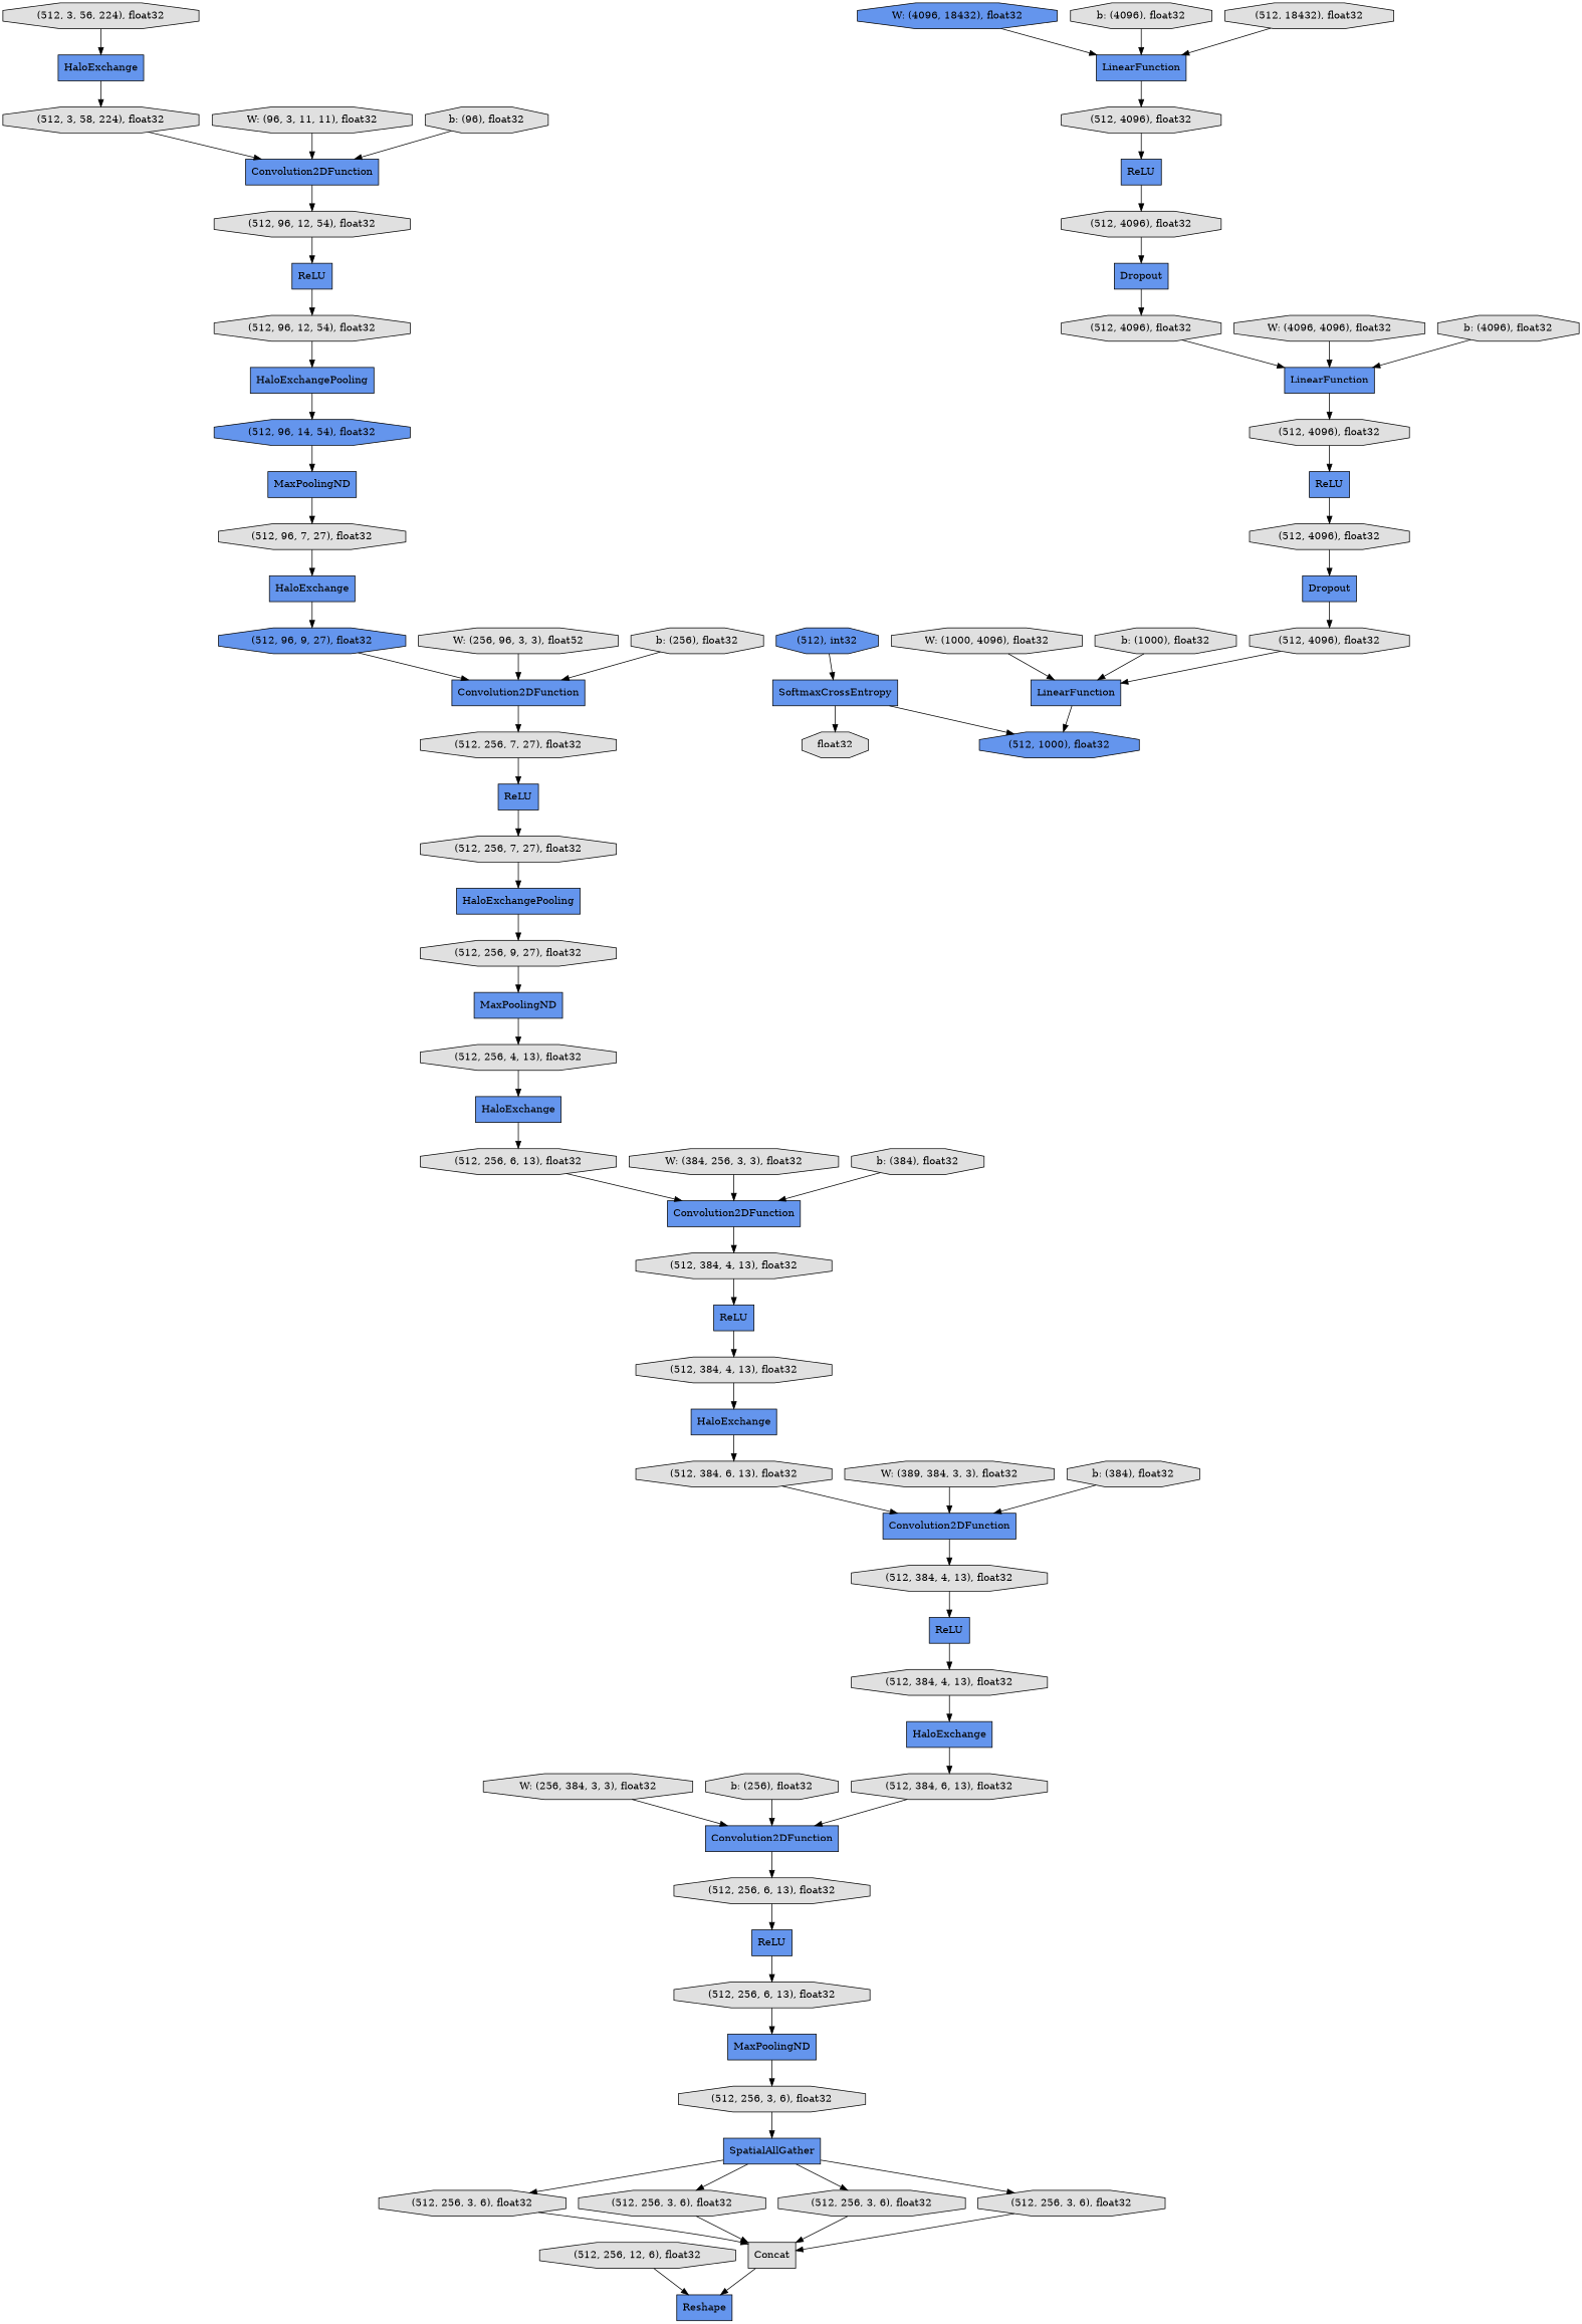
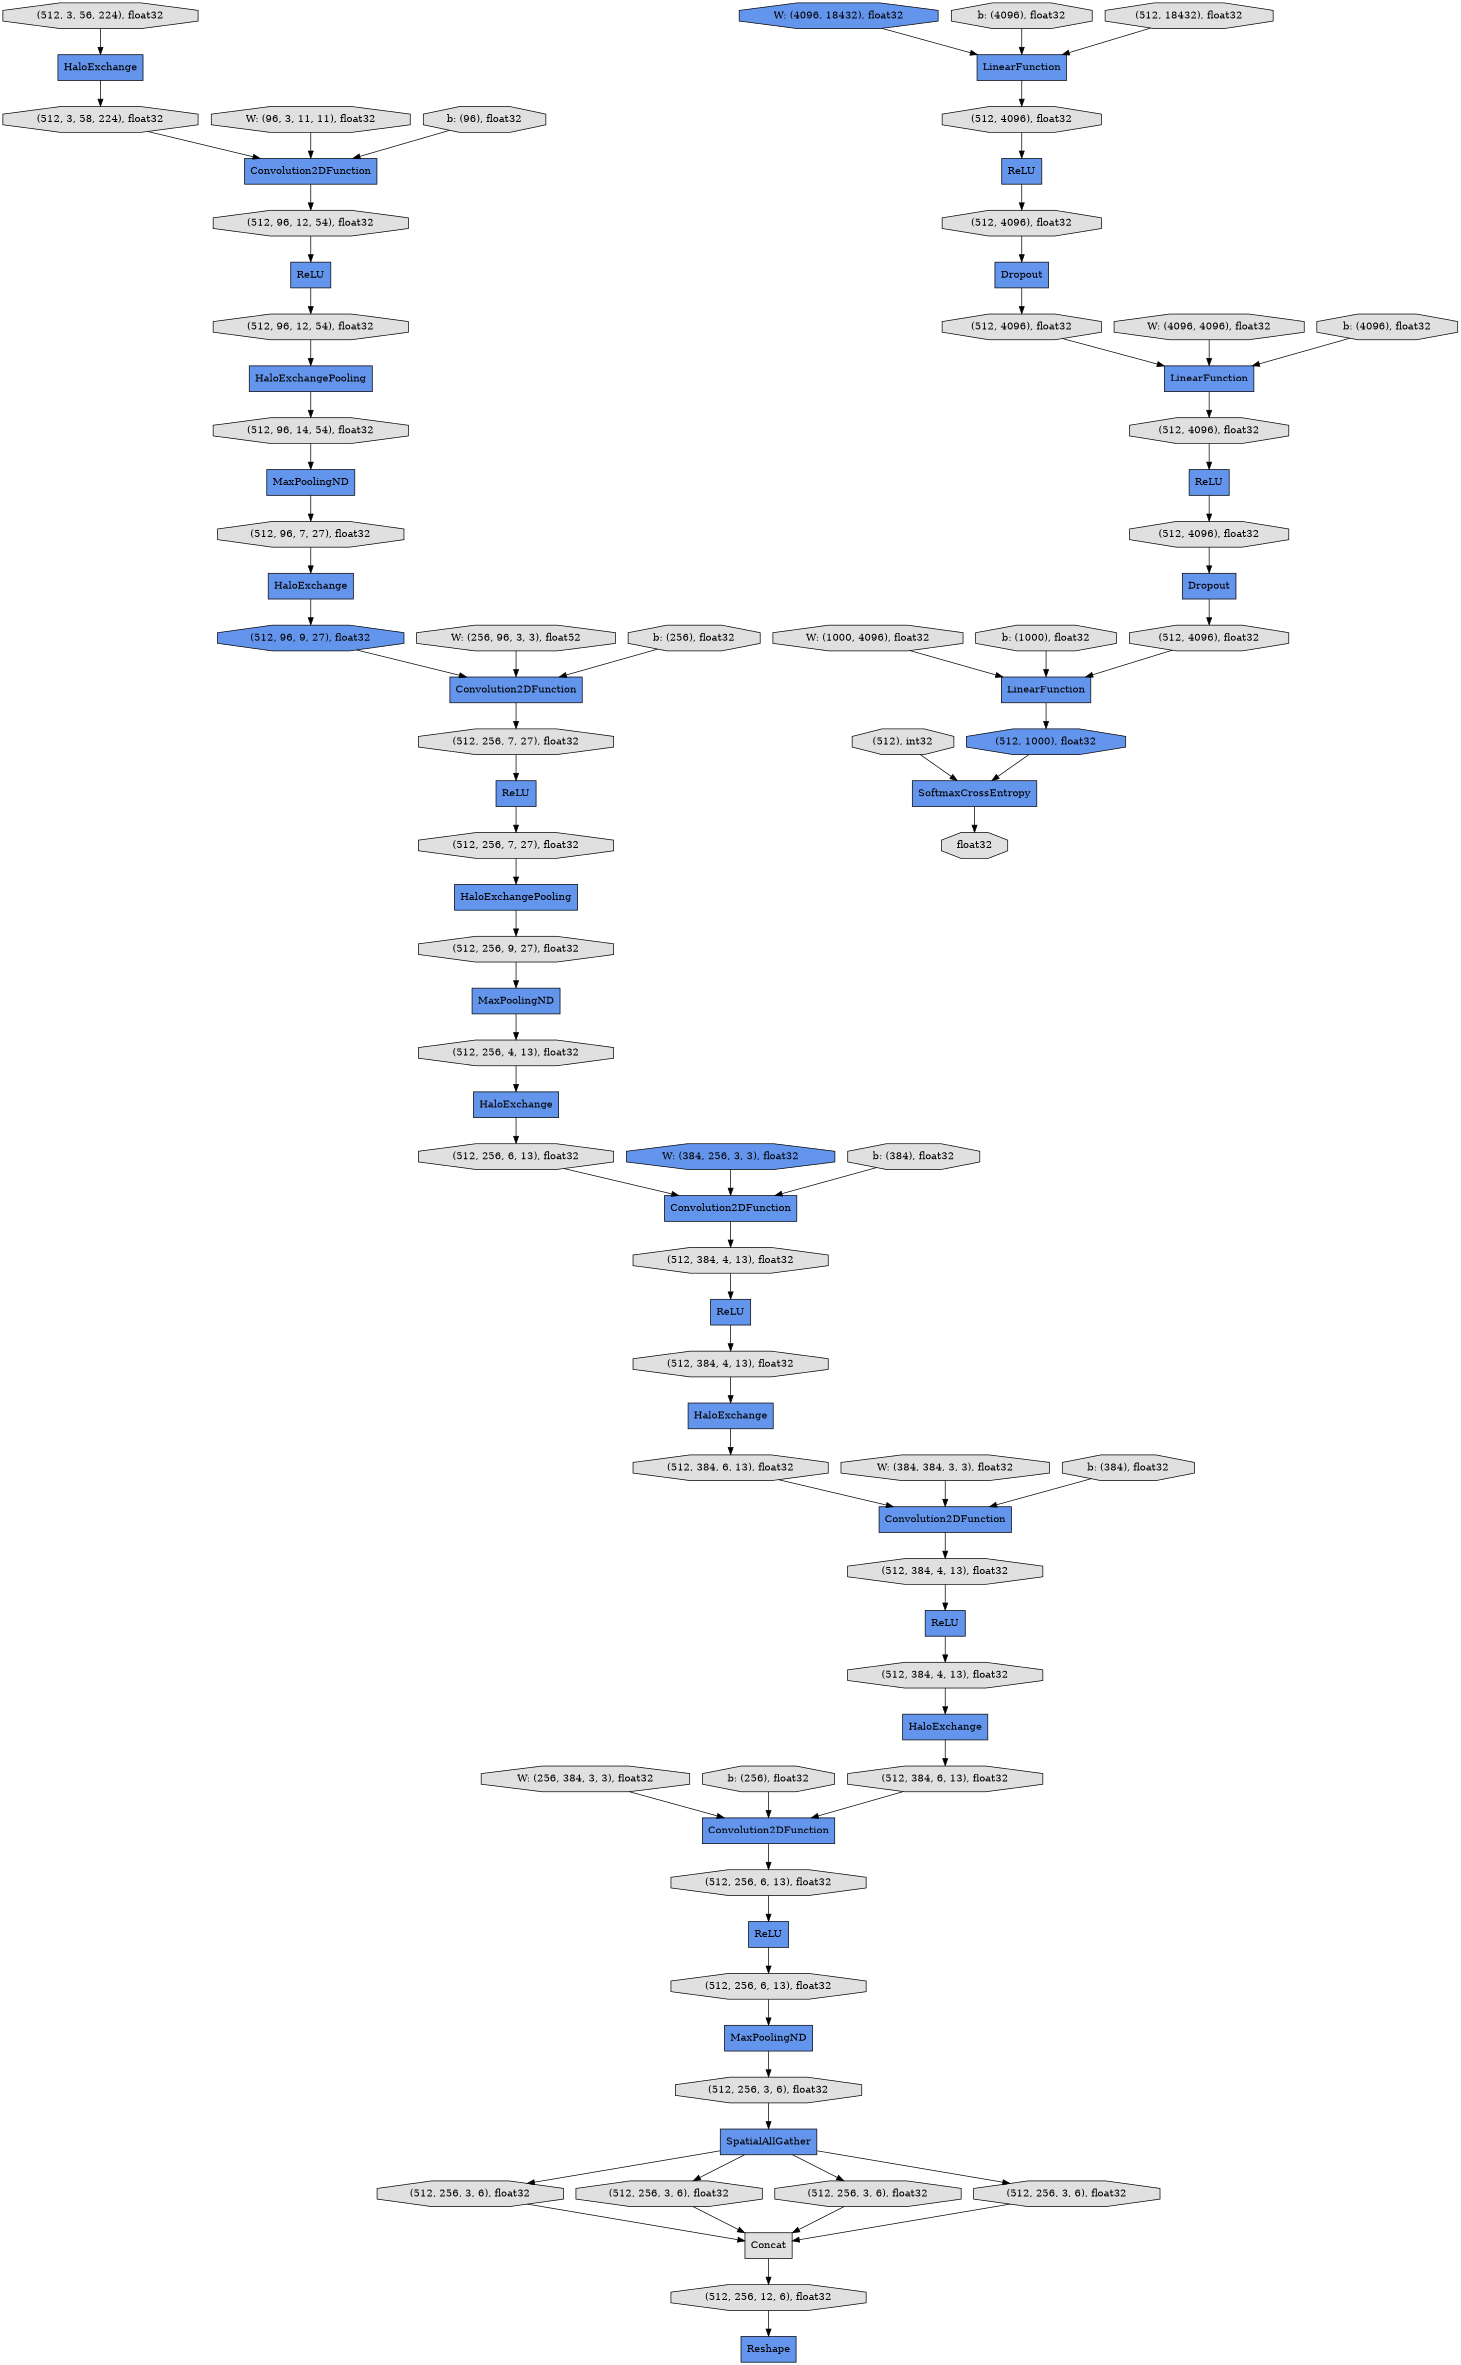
  digraph {
    rankdir=TB
    node [fillcolor="#E0E0E0" shape=octagon style=filled]
    n1 [fillcolor="#6495ED" label=Convolution2DFunction shape=record]
    n2 [label="(512, 384, 4, 13), float32"]
    n3 [fillcolor="#6495ED" label=ReLU shape=record]
    n4 [fillcolor="#6495ED" label=ReLU shape=record]
    n5 [label="(512, 256, 6, 13), float32"]
    n6 [fillcolor="#6495ED" label=MaxPoolingND shape=record]
    n7 [fillcolor="#6495ED" label=HaloExchangePooling shape=record]
-   n8 [fillcolor="#6495ED" label="(512, 96, 14, 54), float32"]
+   n8 [label="(512, 96, 14, 54), float32"]
    n9 [fillcolor="#6495ED" label=MaxPoolingND shape=record]
    n10 [label="(512, 384, 4, 13), float32"]
    n11 [fillcolor="#6495ED" label=ReLU shape=record]
    n12 [label="(512, 384, 4, 13), float32"]
    n13 [fillcolor="#6495ED" label=Convolution2DFunction shape=record]
    n14 [fillcolor="#6495ED" label=HaloExchange shape=record]
    n15 [label="(512, 384, 6, 13), float32"]
    n16 [label="(512, 256, 7, 27), float32"]
    n17 [fillcolor="#6495ED" label=ReLU shape=record]
    n18 [label="(512, 256, 7, 27), float32"]
    n19 [fillcolor="#6495ED" label=HaloExchange shape=record]
    n20 [label="(512, 3, 58, 224), float32"]
    n21 [fillcolor="#6495ED" label=Convolution2DFunction shape=record]
    n22 [fillcolor="#6495ED" label="(512, 96, 9, 27), float32"]
    n23 [fillcolor="#6495ED" label=Convolution2DFunction shape=record]
    n24 [label="(512, 256, 6, 13), float32"]
    n25 [label="(512, 96, 7, 27), float32"]
    n26 [fillcolor="#6495ED" label=HaloExchange shape=record]
    n27 [fillcolor="#6495ED" label=HaloExchange shape=record]
    n28 [label="(512, 384, 6, 13), float32"]
    n29 [fillcolor="#6495ED" label=Convolution2DFunction shape=record]
    n30 [label="(512, 384, 4, 13), float32"]
    n31 [fillcolor="#6495ED" label=MaxPoolingND shape=record]
    n32 [label="(512, 256, 4, 13), float32"]
    n33 [fillcolor="#6495ED" label=HaloExchange shape=record]
    n34 [label="(512, 256, 9, 27), float32"]
    n35 [fillcolor="#6495ED" label=HaloExchangePooling shape=record]
    n36 [label="(512, 4096), float32"]
    n37 [fillcolor="#6495ED" label=LinearFunction shape=record]
    n38 [fillcolor="#6495ED" label="(512, 1000), float32"]
-   n39 [label="W: (389, 384, 3, 3), float32"]
+   n39 [label="W: (384, 384, 3, 3), float32"]
    n40 [fillcolor="#6495ED" label=Dropout shape=record]
    n41 [fillcolor="#6495ED" label=ReLU shape=record]
    n42 [label="(512, 4096), float32"]
    n43 [fillcolor="#6495ED" label=Dropout shape=record]
    n44 [label="(512, 256, 3, 6), float32"]
    n45 [label=Concat shape=record]
    n46 [label="(512, 256, 12, 6), float32"]
    n47 [label="b: (384), float32"]
    n48 [label=float32]
    n49 [label="(512, 256, 3, 6), float32"]
    n50 [label="(512, 256, 3, 6), float32"]
    n51 [label="W: (256, 384, 3, 3), float32"]
    n52 [label="(512, 256, 6, 13), float32"]
    n53 [label="(512, 256, 3, 6), float32"]
    n54 [fillcolor="#6495ED" label=SpatialAllGather shape=record]
    n55 [label="(512, 256, 3, 6), float32"]
    n56 [label="W: (96, 3, 11, 11), float32"]
    n57 [label="(512, 96, 12, 54), float32"]
    n58 [fillcolor="#6495ED" label=SoftmaxCrossEntropy shape=record]
    n59 [label="(512, 4096), float32"]
    n60 [label="b: (256), float32"]
    n61 [label="(512, 4096), float32"]
    n62 [fillcolor="#6495ED" label="W: (4096, 18432), float32"]
    n63 [fillcolor="#6495ED" label=LinearFunction shape=record]
    n64 [label="b: (4096), float32"]
    n65 [label="(512, 4096), float32"]
    n66 [fillcolor="#6495ED" label=ReLU shape=record]
    n67 [label="(512, 4096), float32"]
    n68 [label="W: (4096, 4096), float32"]
    n69 [fillcolor="#6495ED" label=LinearFunction shape=record]
    n70 [label="b: (96), float32"]
    n71 [fillcolor="#6495ED" label=Reshape shape=record]
    n72 [label="(512, 18432), float32"]
    n73 [label="b: (4096), float32"]
-   n74 [fillcolor="#6495ED" label="(512), int32"]
+   n74 [label="(512), int32"]
    n75 [label="W: (1000, 4096), float32"]
    n76 [label="W: (256, 96, 3, 3), float52"]
    n77 [label="(512, 96, 12, 54), float32"]
    n78 [label="b: (1000), float32"]
    n79 [label="b: (256), float32"]
    n80 [fillcolor="#6495ED" label=ReLU shape=record]
-   n81 [label="W: (384, 256, 3, 3), float32"]
+   n81 [fillcolor="#6495ED" label="W: (384, 256, 3, 3), float32"]
    n82 [label="b: (384), float32"]
    n83 [label="(512, 3, 56, 224), float32"]
    n1 -> n2
    n2 -> n3
    n3 -> n30
    n4 -> n5
    n5 -> n6
    n6 -> n53
    n7 -> n8
    n8 -> n9
    n9 -> n25
    n10 -> n11
    n11 -> n12
    n12 -> n14
    n13 -> n10
    n14 -> n15
    n15 -> n1
    n16 -> n17
    n17 -> n18
    n18 -> n35
    n19 -> n20
    n20 -> n21
    n21 -> n57
    n22 -> n23
    n23 -> n16
    n24 -> n13
    n25 -> n26
    n26 -> n22
    n27 -> n28
    n28 -> n29
    n29 -> n52
    n30 -> n27
    n31 -> n32
    n32 -> n33
    n33 -> n24
    n34 -> n31
    n35 -> n34
    n36 -> n37
    n37 -> n38
-   n58 -> n38
+   n38 -> n58
    n39 -> n1
    n40 -> n36
    n41 -> n42
    n42 -> n43
    n43 -> n59
    n44 -> n45
-   n45 -> n71
+   n45 -> n46
    n46 -> n71
    n47 -> n1
    n49 -> n45
    n50 -> n45
    n51 -> n29
    n52 -> n4
    n53 -> n54
    n54 -> n44
    n54 -> n49
    n54 -> n50
    n54 -> n55
    n55 -> n45
    n56 -> n21
    n57 -> n80
    n58 -> n48
    n59 -> n69
    n60 -> n29
    n61 -> n41
    n62 -> n63
    n63 -> n61
    n64 -> n63
    n65 -> n66
    n66 -> n67
    n67 -> n40
    n68 -> n69
    n69 -> n65
    n70 -> n21
    n72 -> n63
    n73 -> n69
    n74 -> n58
    n75 -> n37
    n76 -> n23
    n77 -> n7
    n78 -> n37
    n79 -> n23
    n80 -> n77
    n81 -> n13
    n82 -> n13
    n83 -> n19
  }
